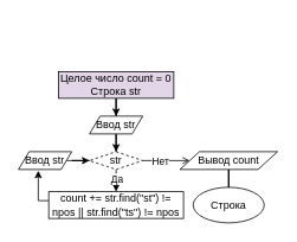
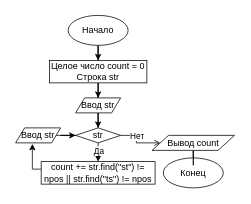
  <mxCell id="0" />
  <mxCell id="1" parent="0" />
+ <mxCell id="2" style="edgeStyle=orthogonalEdgeStyle;rounded=0;orthogonalLoop=1;jettySize=auto;html=1;entryX=0.5;entryY=0;entryDx=0;entryDy=0;" edge="1" parent="1" source="3" target="5"><mxGeometry relative="1" as="geometry" /></mxCell>
+ <mxCell id="3" value="Начало" style="ellipse;whiteSpace=wrap;html=1;" vertex="1" parent="1"><mxGeometry x="90" y="20" width="80" height="40" as="geometry" /></mxCell>
  <mxCell id="4" style="edgeStyle=orthogonalEdgeStyle;rounded=0;orthogonalLoop=1;jettySize=auto;html=1;" edge="1" parent="1" source="5" target="7"><mxGeometry relative="1" as="geometry" /></mxCell>
- <mxCell id="5" value="Целое число count = 0&lt;br&gt;Строка str" style="rounded=0;whiteSpace=wrap;html=1;fillColor=#e1d5e7;" vertex="1" parent="1"><mxGeometry x="65" y="80" width="130" height="30" as="geometry" /></mxCell>
+ <mxCell id="5" value="Целое число count = 0&lt;br&gt;Строка str" style="rounded=0;whiteSpace=wrap;html=1;" vertex="1" parent="1"><mxGeometry x="65" y="80" width="130" height="30" as="geometry" /></mxCell>
  <mxCell id="6" style="edgeStyle=orthogonalEdgeStyle;rounded=0;orthogonalLoop=1;jettySize=auto;html=1;" edge="1" parent="1" source="7" target="13"><mxGeometry relative="1" as="geometry" /></mxCell>
  <mxCell id="7" value="Ввод str" style="shape=parallelogram;perimeter=parallelogramPerimeter;whiteSpace=wrap;html=1;" vertex="1" parent="1"><mxGeometry x="100" y="130" width="60" height="20" as="geometry" /></mxCell>
- <mxCell id="8" value="Строка" style="ellipse;whiteSpace=wrap;html=1;" vertex="1" parent="1"><mxGeometry x="216.88" y="210" width="80" height="40" as="geometry" /></mxCell>
+ <mxCell id="8" value="Конец" style="ellipse;whiteSpace=wrap;html=1;" vertex="1" parent="1"><mxGeometry x="216.88" y="210" width="80" height="40" as="geometry" /></mxCell>
  <mxCell id="9" style="edgeStyle=orthogonalEdgeStyle;rounded=0;orthogonalLoop=1;jettySize=auto;html=1;entryX=0;entryY=0.5;entryDx=0;entryDy=0;endArrow=open;" edge="1" parent="1" source="13" target="15"><mxGeometry relative="1" as="geometry" /></mxCell>
  <mxCell id="10" value="Нет" style="edgeLabel;html=1;align=center;verticalAlign=middle;resizable=0;points=[];" vertex="1" connectable="0" parent="9"><mxGeometry x="-0.618" y="-1" relative="1" as="geometry"><mxPoint x="9.71" y="-1" as="offset" /></mxGeometry></mxCell>
  <mxCell id="11" style="edgeStyle=orthogonalEdgeStyle;rounded=0;orthogonalLoop=1;jettySize=auto;html=1;entryX=0.5;entryY=0;entryDx=0;entryDy=0;" edge="1" parent="1" source="13" target="17"><mxGeometry relative="1" as="geometry" /></mxCell>
  <mxCell id="12" value="Да" style="edgeLabel;html=1;align=center;verticalAlign=middle;resizable=0;points=[];" vertex="1" connectable="0" parent="11"><mxGeometry x="0.608" relative="1" as="geometry"><mxPoint y="-3.19" as="offset" /></mxGeometry></mxCell>
- <mxCell id="13" value="str" style="rhombus;whiteSpace=wrap;html=1;dashed=1;" vertex="1" parent="1"><mxGeometry x="100" y="170" width="60" height="20" as="geometry" /></mxCell>
+ <mxCell id="13" value="str" style="rhombus;whiteSpace=wrap;html=1;" vertex="1" parent="1"><mxGeometry x="100" y="170" width="60" height="20" as="geometry" /></mxCell>
  <mxCell id="14" style="edgeStyle=orthogonalEdgeStyle;rounded=0;orthogonalLoop=1;jettySize=auto;html=1;endArrow=none;" edge="1" parent="1" source="15" target="8"><mxGeometry relative="1" as="geometry" /></mxCell>
- <mxCell id="15" value="Вывод count" style="shape=parallelogram;perimeter=parallelogramPerimeter;whiteSpace=wrap;html=1;" vertex="1" parent="1"><mxGeometry x="201.88" y="170" width="110" height="20" as="geometry" /></mxCell>
+ <mxCell id="15" value="Вывод count" style="shape=parallelogram;perimeter=parallelogramPerimeter;whiteSpace=wrap;html=1;" vertex="1" parent="1"><mxGeometry x="201.88" y="180" width="110" height="20" as="geometry" /></mxCell>
  <mxCell id="16" style="edgeStyle=orthogonalEdgeStyle;rounded=0;orthogonalLoop=1;jettySize=auto;html=1;entryX=0.372;entryY=1.067;entryDx=0;entryDy=0;entryPerimeter=0;" edge="1" parent="1" source="17" target="19"><mxGeometry relative="1" as="geometry"><Array as="points"><mxPoint x="42" y="225" /></Array></mxGeometry></mxCell>
  <mxCell id="17" value="count += str.find(&quot;st&quot;) != npos || str.find(&quot;ts&quot;) != npos" style="rounded=0;whiteSpace=wrap;html=1;" vertex="1" parent="1"><mxGeometry x="54.06" y="215" width="151.88" height="30" as="geometry" /></mxCell>
  <mxCell id="18" style="edgeStyle=orthogonalEdgeStyle;rounded=0;orthogonalLoop=1;jettySize=auto;html=1;entryX=0;entryY=0.5;entryDx=0;entryDy=0;" edge="1" parent="1" source="19" target="13"><mxGeometry relative="1" as="geometry" /></mxCell>
  <mxCell id="19" value="Ввод str" style="shape=parallelogram;perimeter=parallelogramPerimeter;whiteSpace=wrap;html=1;" vertex="1" parent="1"><mxGeometry x="20" y="170" width="60" height="20" as="geometry" /></mxCell>
